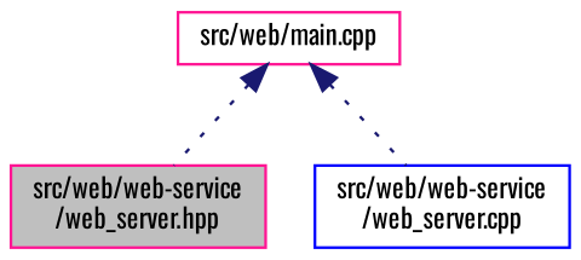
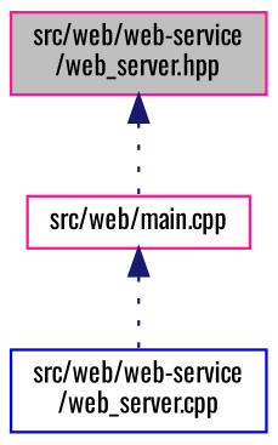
  digraph {
    fontname=Oswald
    node [color=deeppink fillcolor=white fontname=Oswald fontsize=10 shape=record style=filled]
    edge [color=midnightblue dir=back fontname=Oswald fontsize=10 labelfontname=Helvetica labelfontsize=10 style=dotted]
    n1 [fillcolor=grey75 fontcolor=black height=0.2 label="src/web/web-service\l/web_server.hpp" width=0.4]
    n2 [height=0.2 label="src/web/main.cpp" width=0.4]
    n3 [color=blue height=0.2 label="src/web/web-service\l/web_server.cpp" width=0.4]
-   n2 -> n1
+   n1 -> n2
    n2 -> n3
  }
